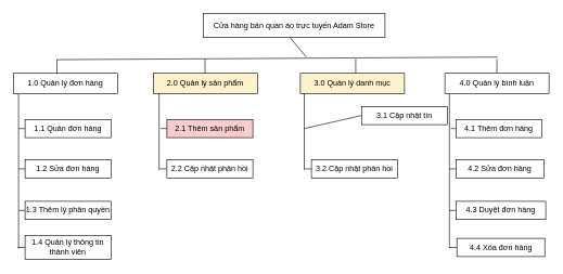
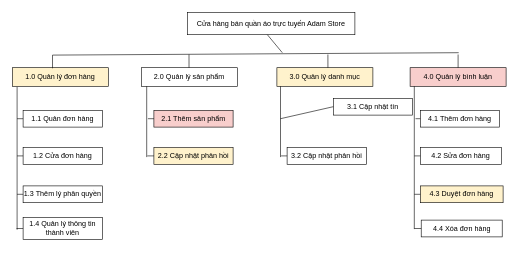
  <mxCell id="0" />
  <mxCell id="1" parent="0" />
  <mxCell id="2" value="Cửa hàng bán quần áo trực tuyến Adam Store" style="rounded=0;whiteSpace=wrap;html=1;" parent="1" vertex="1"><mxGeometry x="312" y="20" width="279" height="37" as="geometry" /></mxCell>
- <mxCell id="3" value="1.0 Quản lý đơn hàng" style="rounded=0;whiteSpace=wrap;html=1;" parent="1" vertex="1"><mxGeometry x="20" y="112" width="160" height="31" as="geometry" /></mxCell>
- <mxCell id="4" value="2.0 Quản lý sản phẩm" style="rounded=0;whiteSpace=wrap;html=1;fillColor=#fff2cc;" parent="1" vertex="1"><mxGeometry x="235" y="112" width="160" height="31" as="geometry" /></mxCell>
+ <mxCell id="3" value="1.0 Quản lý đơn hàng" style="rounded=0;whiteSpace=wrap;html=1;fillColor=#fff2cc;" parent="1" vertex="1"><mxGeometry x="20" y="112" width="160" height="31" as="geometry" /></mxCell>
+ <mxCell id="4" value="2.0 Quản lý sản phẩm" style="rounded=0;whiteSpace=wrap;html=1;" parent="1" vertex="1"><mxGeometry x="235" y="112" width="160" height="31" as="geometry" /></mxCell>
  <mxCell id="5" value="3.0 Quản lý danh mục" style="rounded=0;whiteSpace=wrap;html=1;fillColor=#fff2cc;" parent="1" vertex="1"><mxGeometry x="461" y="112" width="160" height="31" as="geometry" /></mxCell>
- <mxCell id="6" value="4.0 Quản lý bình luận" style="rounded=0;whiteSpace=wrap;html=1;" parent="1" vertex="1"><mxGeometry x="683" y="112" width="160" height="31" as="geometry" /></mxCell>
+ <mxCell id="6" value="4.0 Quản lý bình luận" style="rounded=0;whiteSpace=wrap;html=1;fillColor=#f8cecc;" parent="1" vertex="1"><mxGeometry x="683" y="112" width="160" height="31" as="geometry" /></mxCell>
  <mxCell id="7" value="1.1 Quản đơn hàng" style="rounded=0;whiteSpace=wrap;html=1;" parent="1" vertex="1"><mxGeometry x="38" y="183" width="132" height="28" as="geometry" /></mxCell>
- <mxCell id="8" value="1.2 Sửa đơn hàng" style="rounded=0;whiteSpace=wrap;html=1;" parent="1" vertex="1"><mxGeometry x="38" y="245" width="132" height="28" as="geometry" /></mxCell>
+ <mxCell id="8" value="1.2 Cửa đơn hàng" style="rounded=0;whiteSpace=wrap;html=1;" parent="1" vertex="1"><mxGeometry x="38" y="245" width="132" height="28" as="geometry" /></mxCell>
  <mxCell id="9" value="1.3 Thêm lý phân quyền" style="rounded=0;whiteSpace=wrap;html=1;" parent="1" vertex="1"><mxGeometry x="38" y="309" width="132" height="28" as="geometry" /></mxCell>
  <mxCell id="10" value="1.4 Quản lý thông tin thành viên" style="rounded=0;whiteSpace=wrap;html=1;" parent="1" vertex="1"><mxGeometry x="38" y="361.5" width="132" height="37" as="geometry" /></mxCell>
  <mxCell id="11" value="2.1 Thêm sản phẩm" style="rounded=0;whiteSpace=wrap;html=1;fillColor=#f8cecc;" parent="1" vertex="1"><mxGeometry x="256" y="183" width="132" height="28" as="geometry" /></mxCell>
- <mxCell id="12" value="2.2 Cập nhật phản hồi" style="rounded=0;whiteSpace=wrap;html=1;" parent="1" vertex="1"><mxGeometry x="256" y="245" width="132" height="28" as="geometry" /></mxCell>
+ <mxCell id="12" value="2.2 Cập nhật phản hồi" style="rounded=0;whiteSpace=wrap;html=1;fillColor=#fff2cc;" parent="1" vertex="1"><mxGeometry x="256" y="245" width="132" height="28" as="geometry" /></mxCell>
  <mxCell id="13" value="3.1 Cập nhật tín" style="rounded=0;whiteSpace=wrap;html=1;" parent="1" vertex="1"><mxGeometry x="555" y="163" width="132" height="28" as="geometry" /></mxCell>
  <mxCell id="14" value="3.2 Cập nhật phản hồi" style="rounded=0;whiteSpace=wrap;html=1;" parent="1" vertex="1"><mxGeometry x="478" y="245" width="132" height="28" as="geometry" /></mxCell>
  <mxCell id="15" value="4.1 Thêm đơn hàng" style="rounded=0;whiteSpace=wrap;html=1;" parent="1" vertex="1"><mxGeometry x="700" y="183" width="132" height="28" as="geometry" /></mxCell>
  <mxCell id="16" value="4.2 Sửa đơn hàng" style="rounded=0;whiteSpace=wrap;html=1;" parent="1" vertex="1"><mxGeometry x="700" y="245" width="135" height="28" as="geometry" /></mxCell>
- <mxCell id="17" value="4.3 Duyệt đơn hàng" style="rounded=0;whiteSpace=wrap;html=1;" parent="1" vertex="1"><mxGeometry x="700" y="309" width="138" height="28" as="geometry" /></mxCell>
+ <mxCell id="17" value="4.3 Duyệt đơn hàng" style="rounded=0;whiteSpace=wrap;html=1;fillColor=#fff2cc;" parent="1" vertex="1"><mxGeometry x="700" y="309" width="138" height="28" as="geometry" /></mxCell>
  <mxCell id="18" value="4.4 Xóa đơn hàng" style="rounded=0;whiteSpace=wrap;html=1;" parent="1" vertex="1"><mxGeometry x="701.5" y="366" width="135" height="28" as="geometry" /></mxCell>
  <mxCell id="19" value="" style="endArrow=none;html=1;rounded=0;entryX=0.477;entryY=1;entryDx=0;entryDy=0;entryPerimeter=0;" parent="1" target="2" edge="1"><mxGeometry width="50" height="50" relative="1" as="geometry"><mxPoint x="470" y="87" as="sourcePoint" /><mxPoint x="560" y="309" as="targetPoint" /></mxGeometry></mxCell>
  <mxCell id="20" value="" style="endArrow=none;html=1;rounded=0;" parent="1" edge="1"><mxGeometry width="50" height="50" relative="1" as="geometry"><mxPoint x="87" y="91" as="sourcePoint" /><mxPoint x="764" y="87" as="targetPoint" /></mxGeometry></mxCell>
  <mxCell id="21" value="" style="endArrow=none;html=1;rounded=0;" parent="1" edge="1"><mxGeometry width="50" height="50" relative="1" as="geometry"><mxPoint x="28" y="382" as="sourcePoint" /><mxPoint x="28" y="144" as="targetPoint" /></mxGeometry></mxCell>
  <mxCell id="22" value="" style="endArrow=none;html=1;rounded=0;" parent="1" edge="1"><mxGeometry width="50" height="50" relative="1" as="geometry"><mxPoint x="690" y="381" as="sourcePoint" /><mxPoint x="690" y="143" as="targetPoint" /></mxGeometry></mxCell>
  <mxCell id="23" value="" style="endArrow=none;html=1;rounded=0;" parent="1" edge="1"><mxGeometry width="50" height="50" relative="1" as="geometry"><mxPoint x="244" y="261" as="sourcePoint" /><mxPoint x="244" y="143" as="targetPoint" /></mxGeometry></mxCell>
  <mxCell id="24" value="" style="endArrow=none;html=1;rounded=0;" parent="1" edge="1"><mxGeometry width="50" height="50" relative="1" as="geometry"><mxPoint x="467" y="261" as="sourcePoint" /><mxPoint x="467" y="143" as="targetPoint" /></mxGeometry></mxCell>
  <mxCell id="25" value="" style="endArrow=none;html=1;rounded=0;exitX=0.419;exitY=0.032;exitDx=0;exitDy=0;exitPerimeter=0;" parent="1" source="3" edge="1"><mxGeometry width="50" height="50" relative="1" as="geometry"><mxPoint x="59" y="97" as="sourcePoint" /><mxPoint x="87" y="91" as="targetPoint" /></mxGeometry></mxCell>
  <mxCell id="26" value="" style="endArrow=none;html=1;rounded=0;exitX=0.419;exitY=0.032;exitDx=0;exitDy=0;exitPerimeter=0;" parent="1" edge="1"><mxGeometry width="50" height="50" relative="1" as="geometry"><mxPoint x="314.54" y="112.002" as="sourcePoint" /><mxPoint x="314.5" y="90.01" as="targetPoint" /></mxGeometry></mxCell>
  <mxCell id="27" value="" style="endArrow=none;html=1;rounded=0;exitX=0.419;exitY=0.032;exitDx=0;exitDy=0;exitPerimeter=0;" parent="1" edge="1"><mxGeometry width="50" height="50" relative="1" as="geometry"><mxPoint x="546.04" y="112.002" as="sourcePoint" /><mxPoint x="546" y="90.01" as="targetPoint" /></mxGeometry></mxCell>
  <mxCell id="28" value="" style="endArrow=none;html=1;rounded=0;exitX=0.5;exitY=0;exitDx=0;exitDy=0;" parent="1" source="6" edge="1"><mxGeometry width="50" height="50" relative="1" as="geometry"><mxPoint x="510" y="360" as="sourcePoint" /><mxPoint x="763" y="90" as="targetPoint" /></mxGeometry></mxCell>
  <mxCell id="29" value="" style="endArrow=none;html=1;rounded=0;entryX=0;entryY=0.5;entryDx=0;entryDy=0;" parent="1" target="15" edge="1"><mxGeometry width="50" height="50" relative="1" as="geometry"><mxPoint x="692" y="197" as="sourcePoint" /><mxPoint x="790" y="228" as="targetPoint" /></mxGeometry></mxCell>
  <mxCell id="30" value="" style="endArrow=none;html=1;rounded=0;entryX=0;entryY=0.5;entryDx=0;entryDy=0;" parent="1" target="18" edge="1"><mxGeometry width="50" height="50" relative="1" as="geometry"><mxPoint x="690" y="380" as="sourcePoint" /><mxPoint x="790" y="228" as="targetPoint" /></mxGeometry></mxCell>
  <mxCell id="31" value="" style="endArrow=none;html=1;rounded=0;exitX=0;exitY=0.5;exitDx=0;exitDy=0;" parent="1" source="16" edge="1"><mxGeometry width="50" height="50" relative="1" as="geometry"><mxPoint x="740" y="278" as="sourcePoint" /><mxPoint x="690" y="259" as="targetPoint" /></mxGeometry></mxCell>
  <mxCell id="32" value="" style="endArrow=none;html=1;rounded=0;entryX=0;entryY=0.5;entryDx=0;entryDy=0;" parent="1" target="17" edge="1"><mxGeometry width="50" height="50" relative="1" as="geometry"><mxPoint x="690" y="323" as="sourcePoint" /><mxPoint x="790" y="228" as="targetPoint" /></mxGeometry></mxCell>
  <mxCell id="33" value="" style="endArrow=none;html=1;rounded=0;entryX=0;entryY=0.5;entryDx=0;entryDy=0;" parent="1" target="13" edge="1"><mxGeometry width="50" height="50" relative="1" as="geometry"><mxPoint x="467" y="197" as="sourcePoint" /><mxPoint x="790" y="228" as="targetPoint" /></mxGeometry></mxCell>
  <mxCell id="34" value="" style="endArrow=none;html=1;rounded=0;entryX=0;entryY=0.5;entryDx=0;entryDy=0;" parent="1" target="14" edge="1"><mxGeometry width="50" height="50" relative="1" as="geometry"><mxPoint x="468" y="259" as="sourcePoint" /><mxPoint x="790" y="228" as="targetPoint" /></mxGeometry></mxCell>
  <mxCell id="35" value="" style="endArrow=none;html=1;rounded=0;entryX=0;entryY=0.5;entryDx=0;entryDy=0;" parent="1" target="11" edge="1"><mxGeometry width="50" height="50" relative="1" as="geometry"><mxPoint x="246" y="197" as="sourcePoint" /><mxPoint x="503" y="228" as="targetPoint" /></mxGeometry></mxCell>
  <mxCell id="36" value="" style="endArrow=none;html=1;rounded=0;entryX=0;entryY=0.5;entryDx=0;entryDy=0;" parent="1" target="12" edge="1"><mxGeometry width="50" height="50" relative="1" as="geometry"><mxPoint x="245" y="259" as="sourcePoint" /><mxPoint x="503" y="228" as="targetPoint" /></mxGeometry></mxCell>
  <mxCell id="37" style="edgeStyle=orthogonalEdgeStyle;rounded=0;orthogonalLoop=1;jettySize=auto;html=1;exitX=0.5;exitY=1;exitDx=0;exitDy=0;" parent="1" source="12" target="12" edge="1"><mxGeometry relative="1" as="geometry" /></mxCell>
  <mxCell id="38" value="" style="endArrow=none;html=1;rounded=0;exitX=0;exitY=0.5;exitDx=0;exitDy=0;" parent="1" source="10" edge="1"><mxGeometry width="50" height="50" relative="1" as="geometry"><mxPoint x="453" y="278" as="sourcePoint" /><mxPoint x="27" y="380" as="targetPoint" /></mxGeometry></mxCell>
  <mxCell id="39" value="" style="endArrow=none;html=1;rounded=0;entryX=0;entryY=0.5;entryDx=0;entryDy=0;" parent="1" target="9" edge="1"><mxGeometry width="50" height="50" relative="1" as="geometry"><mxPoint x="28" y="323" as="sourcePoint" /><mxPoint x="503" y="228" as="targetPoint" /></mxGeometry></mxCell>
  <mxCell id="40" value="" style="endArrow=none;html=1;rounded=0;entryX=0;entryY=0.5;entryDx=0;entryDy=0;" parent="1" target="7" edge="1"><mxGeometry width="50" height="50" relative="1" as="geometry"><mxPoint x="28" y="197" as="sourcePoint" /><mxPoint x="503" y="228" as="targetPoint" /></mxGeometry></mxCell>
  <mxCell id="41" value="" style="endArrow=none;html=1;rounded=0;entryX=0;entryY=0.5;entryDx=0;entryDy=0;" parent="1" target="8" edge="1"><mxGeometry width="50" height="50" relative="1" as="geometry"><mxPoint x="28" y="259" as="sourcePoint" /><mxPoint x="503" y="228" as="targetPoint" /></mxGeometry></mxCell>
